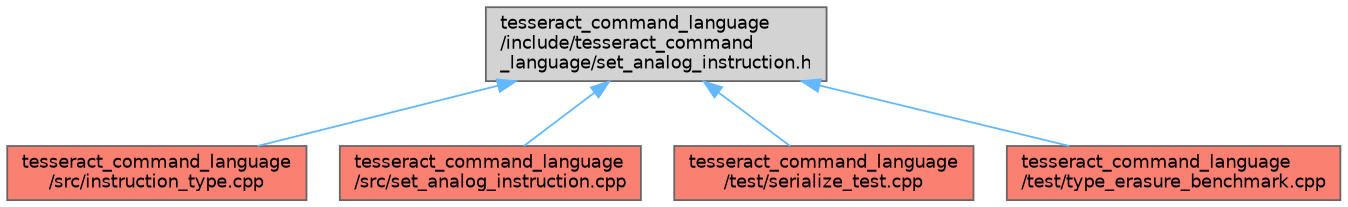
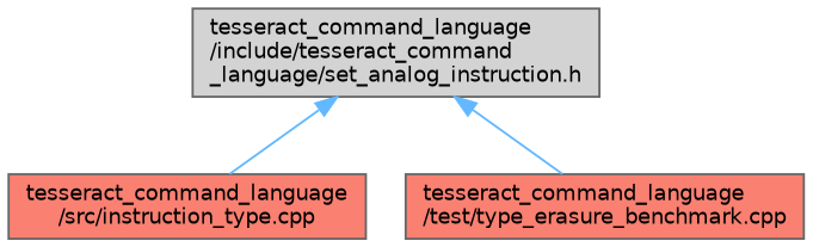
  digraph {
    node [color=grey40 fillcolor=salmon fontname=Helvetica fontsize=10 shape=box style=filled]
    edge [color=steelblue1 dir=back fontname=Helvetica fontsize=10 labelfontname=Helvetica labelfontsize=10 style=solid]
    n1 [color=gray40 fillcolor=lightgrey fontcolor=black height=0.2 label="tesseract_command_language\l/include/tesseract_command\l_language/set_analog_instruction.h" width=0.4]
    n2 [height=0.2 label="tesseract_command_language\l/src/instruction_type.cpp" width=0.4]
-   n3 [height=0.2 label="tesseract_command_language\l/src/set_analog_instruction.cpp" width=0.4]
-   n4 [height=0.2 label="tesseract_command_language\l/test/serialize_test.cpp" width=0.4]
    n5 [height=0.2 label="tesseract_command_language\l/test/type_erasure_benchmark.cpp" width=0.4]
    n1 -> n2
-   n1 -> n3
-   n1 -> n4
    n1 -> n5
  }
